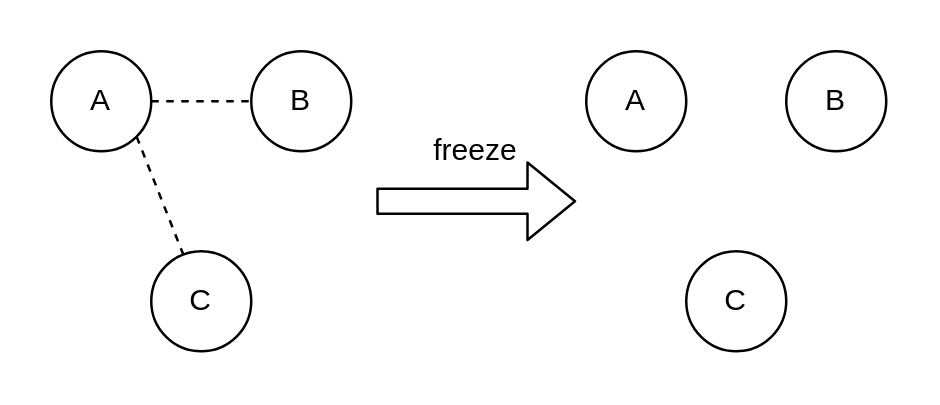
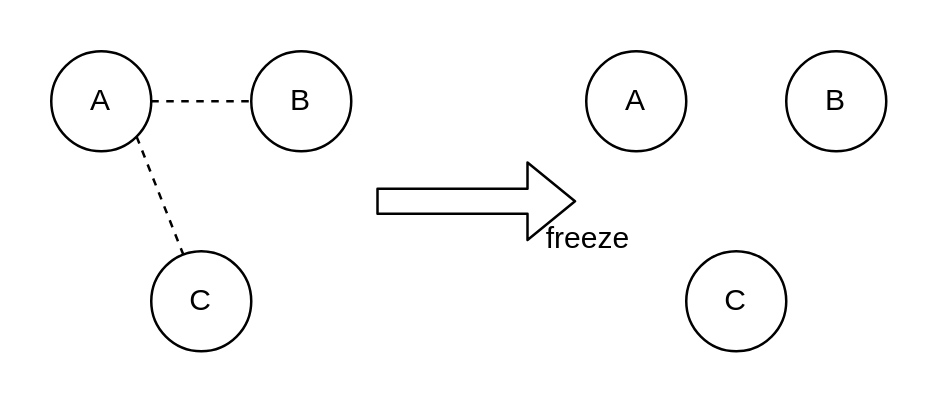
  <mxCell id="0" />
  <mxCell id="1" parent="0" />
  <mxCell id="2" style="edgeStyle=orthogonalEdgeStyle;rounded=0;orthogonalLoop=1;jettySize=auto;html=1;entryX=0;entryY=0.5;entryDx=0;entryDy=0;dashed=1;endArrow=none;endFill=0;" parent="1" source="4" target="5" edge="1"><mxGeometry relative="1" as="geometry" /></mxCell>
  <mxCell id="3" style="rounded=0;orthogonalLoop=1;jettySize=auto;html=1;exitX=1;exitY=1;exitDx=0;exitDy=0;dashed=1;endArrow=none;endFill=0;" parent="1" source="4" target="6" edge="1"><mxGeometry relative="1" as="geometry" /></mxCell>
  <mxCell id="4" value="A" style="ellipse;whiteSpace=wrap;html=1;aspect=fixed;" parent="1" vertex="1"><mxGeometry x="20" y="20" width="40" height="40" as="geometry" /></mxCell>
  <mxCell id="5" value="B" style="ellipse;whiteSpace=wrap;html=1;aspect=fixed;" parent="1" vertex="1"><mxGeometry x="100" y="20" width="40" height="40" as="geometry" /></mxCell>
  <mxCell id="6" value="C" style="ellipse;whiteSpace=wrap;html=1;aspect=fixed;" parent="1" vertex="1"><mxGeometry x="60" y="100" width="40" height="40" as="geometry" /></mxCell>
  <mxCell id="7" value="A" style="ellipse;whiteSpace=wrap;html=1;aspect=fixed;" parent="1" vertex="1"><mxGeometry x="234" y="20" width="40" height="40" as="geometry" /></mxCell>
  <mxCell id="8" value="B" style="ellipse;whiteSpace=wrap;html=1;aspect=fixed;" parent="1" vertex="1"><mxGeometry x="314" y="20" width="40" height="40" as="geometry" /></mxCell>
  <mxCell id="9" value="C" style="ellipse;whiteSpace=wrap;html=1;aspect=fixed;" parent="1" vertex="1"><mxGeometry x="274" y="100" width="40" height="40" as="geometry" /></mxCell>
  <mxCell id="10" value="" style="shape=flexArrow;endArrow=classic;html=1;" parent="1" edge="1"><mxGeometry width="50" height="50" relative="1" as="geometry"><mxPoint x="150" y="80" as="sourcePoint" /><mxPoint x="230" y="80" as="targetPoint" /></mxGeometry></mxCell>
- <mxCell id="11" value="freeze" style="text;html=1;strokeColor=none;fillColor=none;align=center;verticalAlign=middle;whiteSpace=wrap;rounded=0;" vertex="1" parent="1"><mxGeometry x="170" y="50" width="40" height="20" as="geometry" /></mxCell>
+ <mxCell id="11" value="freeze" style="text;html=1;strokeColor=none;fillColor=none;align=center;verticalAlign=middle;whiteSpace=wrap;rounded=0;" vertex="1" parent="1"><mxGeometry x="215" y="85" width="40" height="20" as="geometry" /></mxCell>
